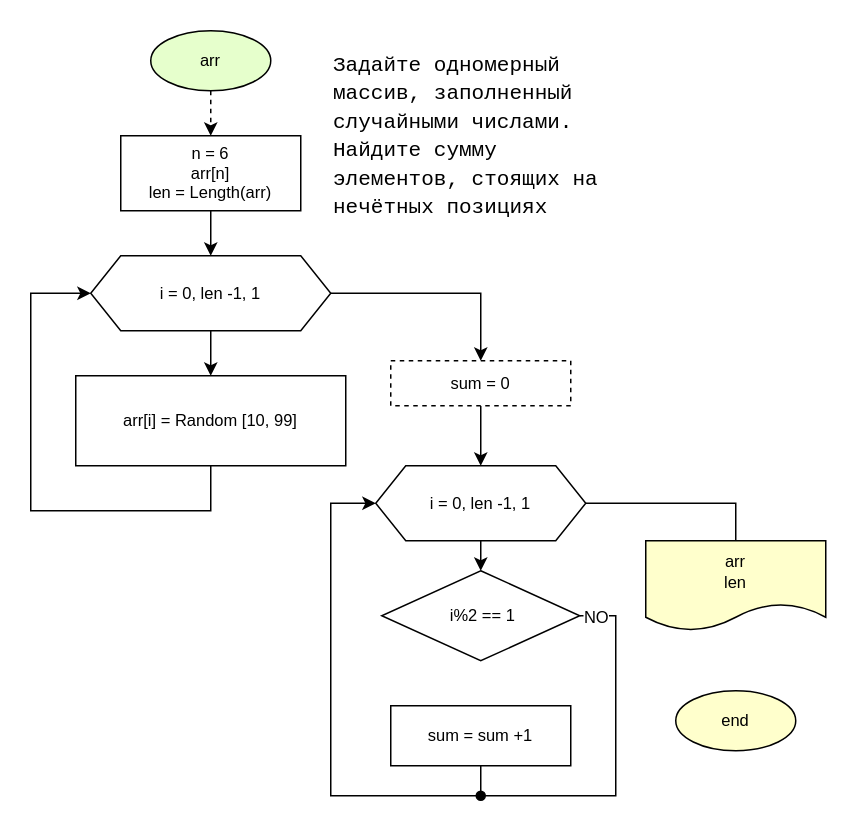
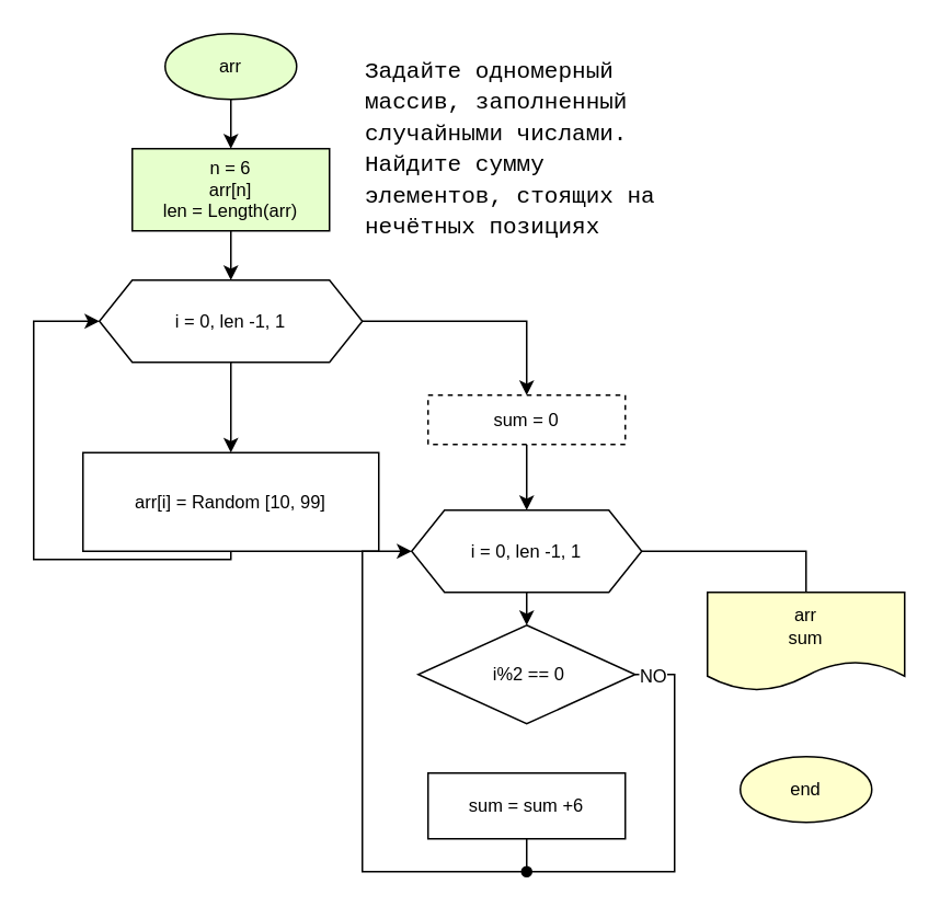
  <mxCell id="0" />
  <mxCell id="1" parent="0" />
- <mxCell id="2" value="" style="edgeStyle=none;rounded=0;orthogonalLoop=1;jettySize=auto;html=1;fillColor=#FFFFFF;strokeColor=#000000;fontColor=#000000;labelBackgroundColor=none;dashed=1;" edge="1" parent="1" source="3" target="5"><mxGeometry relative="1" as="geometry" /></mxCell>
+ <mxCell id="2" value="" style="edgeStyle=none;rounded=0;orthogonalLoop=1;jettySize=auto;html=1;fillColor=#FFFFFF;strokeColor=#000000;fontColor=#000000;labelBackgroundColor=none;" edge="1" parent="1" source="3" target="5"><mxGeometry relative="1" as="geometry" /></mxCell>
  <mxCell id="3" value="arr" style="ellipse;whiteSpace=wrap;html=1;fillColor=#E6FFCC;strokeColor=#000000;fontSize=11;fontColor=#000000;rounded=0;labelBackgroundColor=none;endArrow=classic;" vertex="1" parent="1"><mxGeometry x="100" y="20" width="80" height="40" as="geometry" /></mxCell>
  <mxCell id="4" value="" style="edgeStyle=none;rounded=0;orthogonalLoop=1;jettySize=auto;html=1;fillColor=#FFFFFF;strokeColor=#000000;fontColor=#000000;labelBackgroundColor=none;" edge="1" parent="1" source="5" target="8"><mxGeometry relative="1" as="geometry" /></mxCell>
- <mxCell id="5" value="n = 6&lt;br&gt;arr[n]&lt;br&gt;len = Length(arr)" style="rounded=0;whiteSpace=wrap;html=1;fontSize=11;fillColor=#FFFFFF;strokeColor=#000000;fontColor=#000000;labelBackgroundColor=none;endArrow=classic;" vertex="1" parent="1"><mxGeometry x="80" y="90" width="120" height="50" as="geometry" /></mxCell>
+ <mxCell id="5" value="n = 6&lt;br&gt;arr[n]&lt;br&gt;len = Length(arr)" style="rounded=0;whiteSpace=wrap;html=1;fontSize=11;fillColor=#e6ffcc;strokeColor=#000000;fontColor=#000000;labelBackgroundColor=none;endArrow=classic;" vertex="1" parent="1"><mxGeometry x="80" y="90" width="120" height="50" as="geometry" /></mxCell>
  <mxCell id="6" value="" style="edgeStyle=none;rounded=0;orthogonalLoop=1;jettySize=auto;html=1;fillColor=#FFFFFF;strokeColor=#000000;fontColor=#000000;labelBackgroundColor=none;" edge="1" parent="1" source="8" target="10"><mxGeometry relative="1" as="geometry" /></mxCell>
  <mxCell id="7" style="edgeStyle=none;rounded=0;orthogonalLoop=1;jettySize=auto;html=1;exitX=1;exitY=0.5;exitDx=0;exitDy=0;fillColor=#FFFFFF;strokeColor=#000000;fontColor=#000000;labelBackgroundColor=none;" edge="1" parent="1" source="8" target="20"><mxGeometry relative="1" as="geometry"><mxPoint x="315" y="230" as="targetPoint" /><Array as="points"><mxPoint x="320" y="195" /></Array></mxGeometry></mxCell>
  <mxCell id="8" value="i = 0, len -1, 1" style="shape=hexagon;perimeter=hexagonPerimeter2;whiteSpace=wrap;html=1;fixedSize=1;fontSize=11;fillColor=#FFFFFF;strokeColor=#000000;fontColor=#000000;rounded=0;labelBackgroundColor=none;endArrow=classic;" vertex="1" parent="1"><mxGeometry x="60" y="170" width="160" height="50" as="geometry" /></mxCell>
  <mxCell id="9" style="edgeStyle=none;rounded=0;orthogonalLoop=1;jettySize=auto;html=1;exitX=0.5;exitY=1;exitDx=0;exitDy=0;entryX=0;entryY=0.5;entryDx=0;entryDy=0;fillColor=#FFFFFF;strokeColor=#000000;fontColor=#000000;labelBackgroundColor=none;" edge="1" parent="1" source="10" target="8"><mxGeometry relative="1" as="geometry"><Array as="points"><mxPoint x="140" y="340" /><mxPoint x="20" y="340" /><mxPoint x="20" y="195" /></Array></mxGeometry></mxCell>
- <mxCell id="10" value="arr[i] = Random [10, 99]" style="whiteSpace=wrap;html=1;fontSize=11;fillColor=#FFFFFF;strokeColor=#000000;fontColor=#000000;rounded=0;labelBackgroundColor=none;endArrow=classic;" vertex="1" parent="1"><mxGeometry x="50" y="250" width="180" height="60" as="geometry" /></mxCell>
+ <mxCell id="10" value="arr[i] = Random [10, 99]" style="whiteSpace=wrap;html=1;fontSize=11;fillColor=#FFFFFF;strokeColor=#000000;fontColor=#000000;rounded=0;labelBackgroundColor=none;endArrow=classic;" vertex="1" parent="1"><mxGeometry x="50" y="275" width="180" height="60" as="geometry" /></mxCell>
  <mxCell id="11" value="" style="edgeStyle=none;rounded=0;orthogonalLoop=1;jettySize=auto;html=1;fillColor=#FFFFFF;strokeColor=#000000;fontColor=#000000;labelBackgroundColor=none;" edge="1" parent="1" source="12" target="16"><mxGeometry relative="1" as="geometry" /></mxCell>
  <mxCell id="12" value="&lt;span&gt;i = 0, len -1, 1&lt;/span&gt;" style="shape=hexagon;perimeter=hexagonPerimeter2;whiteSpace=wrap;html=1;fixedSize=1;fontSize=11;fillColor=#FFFFFF;strokeColor=#000000;fontColor=#000000;rounded=0;labelBackgroundColor=none;endArrow=classic;" vertex="1" parent="1"><mxGeometry x="250" y="310" width="140" height="50" as="geometry" /></mxCell>
  <mxCell id="13" style="edgeStyle=none;rounded=0;orthogonalLoop=1;jettySize=auto;html=1;exitX=1;exitY=0.5;exitDx=0;exitDy=0;entryX=0.5;entryY=0;entryDx=0;entryDy=0;fillColor=#FFFFFF;strokeColor=#000000;fontColor=#000000;labelBackgroundColor=none;" edge="1" parent="1" source="12" target="21"><mxGeometry relative="1" as="geometry"><Array as="points"><mxPoint x="490" y="335" /><mxPoint x="490" y="410" /></Array></mxGeometry></mxCell>
  <mxCell id="14" style="edgeStyle=none;rounded=0;orthogonalLoop=1;jettySize=auto;html=1;exitX=1;exitY=0.5;exitDx=0;exitDy=0;endArrow=oval;endFill=1;fillColor=#FFFFFF;strokeColor=#000000;fontColor=#000000;labelBackgroundColor=none;" edge="1" parent="1" source="16"><mxGeometry relative="1" as="geometry"><mxPoint x="320" y="530" as="targetPoint" /><Array as="points"><mxPoint x="410" y="410" /><mxPoint x="410" y="530" /></Array></mxGeometry></mxCell>
  <mxCell id="15" value="NO" style="edgeLabel;html=1;align=center;verticalAlign=middle;resizable=0;points=[];labelBackgroundColor=#FFFFFF;fontColor=#000000;" connectable="0" vertex="1" parent="14"><mxGeometry x="-0.949" y="-2" relative="1" as="geometry"><mxPoint x="4" y="-2" as="offset" /></mxGeometry></mxCell>
- <mxCell id="16" value="&amp;nbsp;i%2 == 1" style="rhombus;whiteSpace=wrap;html=1;fontSize=11;fillColor=#FFFFFF;strokeColor=#000000;fontColor=#000000;rounded=0;labelBackgroundColor=none;endArrow=classic;" vertex="1" parent="1"><mxGeometry x="254" y="380" width="132" height="60" as="geometry" /></mxCell>
+ <mxCell id="16" value="&amp;nbsp;i%2 == 0" style="rhombus;whiteSpace=wrap;html=1;fontSize=11;fillColor=#FFFFFF;strokeColor=#000000;fontColor=#000000;rounded=0;labelBackgroundColor=none;endArrow=classic;" vertex="1" parent="1"><mxGeometry x="254" y="380" width="132" height="60" as="geometry" /></mxCell>
  <mxCell id="17" style="edgeStyle=none;rounded=0;orthogonalLoop=1;jettySize=auto;html=1;entryX=0;entryY=0.5;entryDx=0;entryDy=0;exitX=0.5;exitY=1;exitDx=0;exitDy=0;fillColor=#FFFFFF;strokeColor=#000000;fontColor=#000000;labelBackgroundColor=none;" edge="1" parent="1" source="18" target="12"><mxGeometry relative="1" as="geometry"><Array as="points"><mxPoint x="320" y="530" /><mxPoint x="220" y="530" /><mxPoint x="220" y="335" /></Array></mxGeometry></mxCell>
- <mxCell id="18" value="sum = sum +1" style="whiteSpace=wrap;html=1;fontSize=11;fillColor=#FFFFFF;strokeColor=#000000;fontColor=#000000;rounded=0;labelBackgroundColor=none;endArrow=classic;" vertex="1" parent="1"><mxGeometry x="260" y="470" width="120" height="40" as="geometry" /></mxCell>
+ <mxCell id="18" value="sum = sum +6" style="whiteSpace=wrap;html=1;fontSize=11;fillColor=#FFFFFF;strokeColor=#000000;fontColor=#000000;rounded=0;labelBackgroundColor=none;endArrow=classic;" vertex="1" parent="1"><mxGeometry x="260" y="470" width="120" height="40" as="geometry" /></mxCell>
  <mxCell id="19" value="" style="edgeStyle=none;rounded=0;orthogonalLoop=1;jettySize=auto;html=1;entryX=0.5;entryY=0;entryDx=0;entryDy=0;fillColor=#FFFFFF;strokeColor=#000000;fontColor=#000000;labelBackgroundColor=none;" edge="1" parent="1" source="20" target="12"><mxGeometry relative="1" as="geometry" /></mxCell>
  <mxCell id="20" value="sum = 0" style="rounded=0;whiteSpace=wrap;html=1;fontSize=11;fillColor=#FFFFFF;strokeColor=#000000;fontColor=#000000;labelBackgroundColor=none;endArrow=classic;dashed=1;" vertex="1" parent="1"><mxGeometry x="260" y="240" width="120" height="30" as="geometry" /></mxCell>
- <mxCell id="21" value="arr&lt;br&gt;len" style="shape=document;whiteSpace=wrap;html=1;boundedLbl=1;fillColor=#FFFFCC;strokeColor=#000000;fontSize=11;fontColor=#000000;rounded=0;labelBackgroundColor=none;endArrow=classic;" vertex="1" parent="1"><mxGeometry x="430" y="360" width="120" height="60" as="geometry" /></mxCell>
+ <mxCell id="21" value="arr&lt;br&gt;sum" style="shape=document;whiteSpace=wrap;html=1;boundedLbl=1;fillColor=#FFFFCC;strokeColor=#000000;fontSize=11;fontColor=#000000;rounded=0;labelBackgroundColor=none;endArrow=classic;" vertex="1" parent="1"><mxGeometry x="430" y="360" width="120" height="60" as="geometry" /></mxCell>
  <mxCell id="22" value="end" style="ellipse;whiteSpace=wrap;html=1;fillColor=#ffffcc;strokeColor=#000000;fontSize=11;fontColor=#000000;rounded=0;labelBackgroundColor=none;endArrow=classic;" vertex="1" parent="1"><mxGeometry x="450" y="460" width="80" height="40" as="geometry" /></mxCell>
  <mxCell id="23" value="&lt;div style=&quot;font-family: consolas, &amp;quot;courier new&amp;quot;, monospace; font-size: 14px; line-height: 19px;&quot;&gt;Задайте одномерный массив, заполненный случайными числами. Найдите сумму элементов, стоящих на нечётных позициях&lt;/div&gt;" style="text;html=1;strokeColor=none;fillColor=none;align=left;verticalAlign=middle;whiteSpace=wrap;rounded=0;labelBackgroundColor=#FFFFFF;fontColor=#000000;" vertex="1" parent="1"><mxGeometry x="220" y="30" width="200" height="120" as="geometry" /></mxCell>
